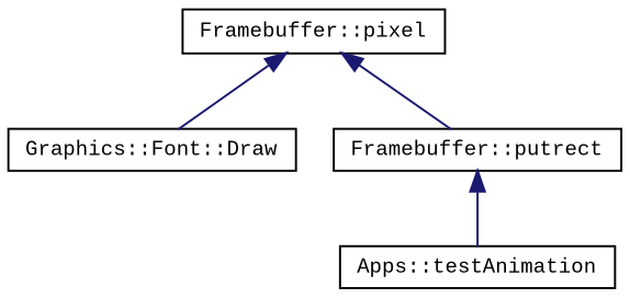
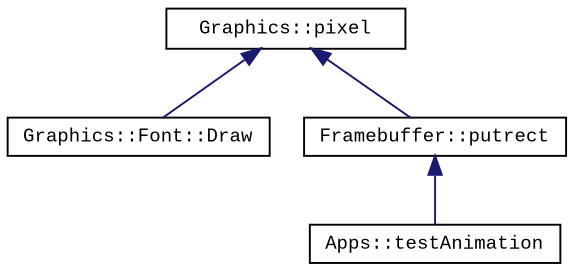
  digraph {
    fontname="Liberation Mono"
    rankdir=TB
    node [color=black fillcolor=white fontname="Liberation Mono" fontsize=10 shape=record style=filled]
    edge [color=midnightblue dir=back fontname="Liberation Mono" fontsize=10 labelfontname=Helvetica labelfontsize=10 style=solid]
-   n1 [height=0.2 label="Framebuffer::pixel" width=0.4]
+   n1 [height=0.2 label="Graphics::pixel" width=0.4]
    n2 [height=0.2 label="Graphics::Font::Draw" width=0.4]
    n3 [height=0.2 label="Framebuffer::putrect" width=0.4]
    n4 [height=0.2 label="Apps::testAnimation" width=0.4]
    n1 -> n2
    n1 -> n3
    n3 -> n4
  }
